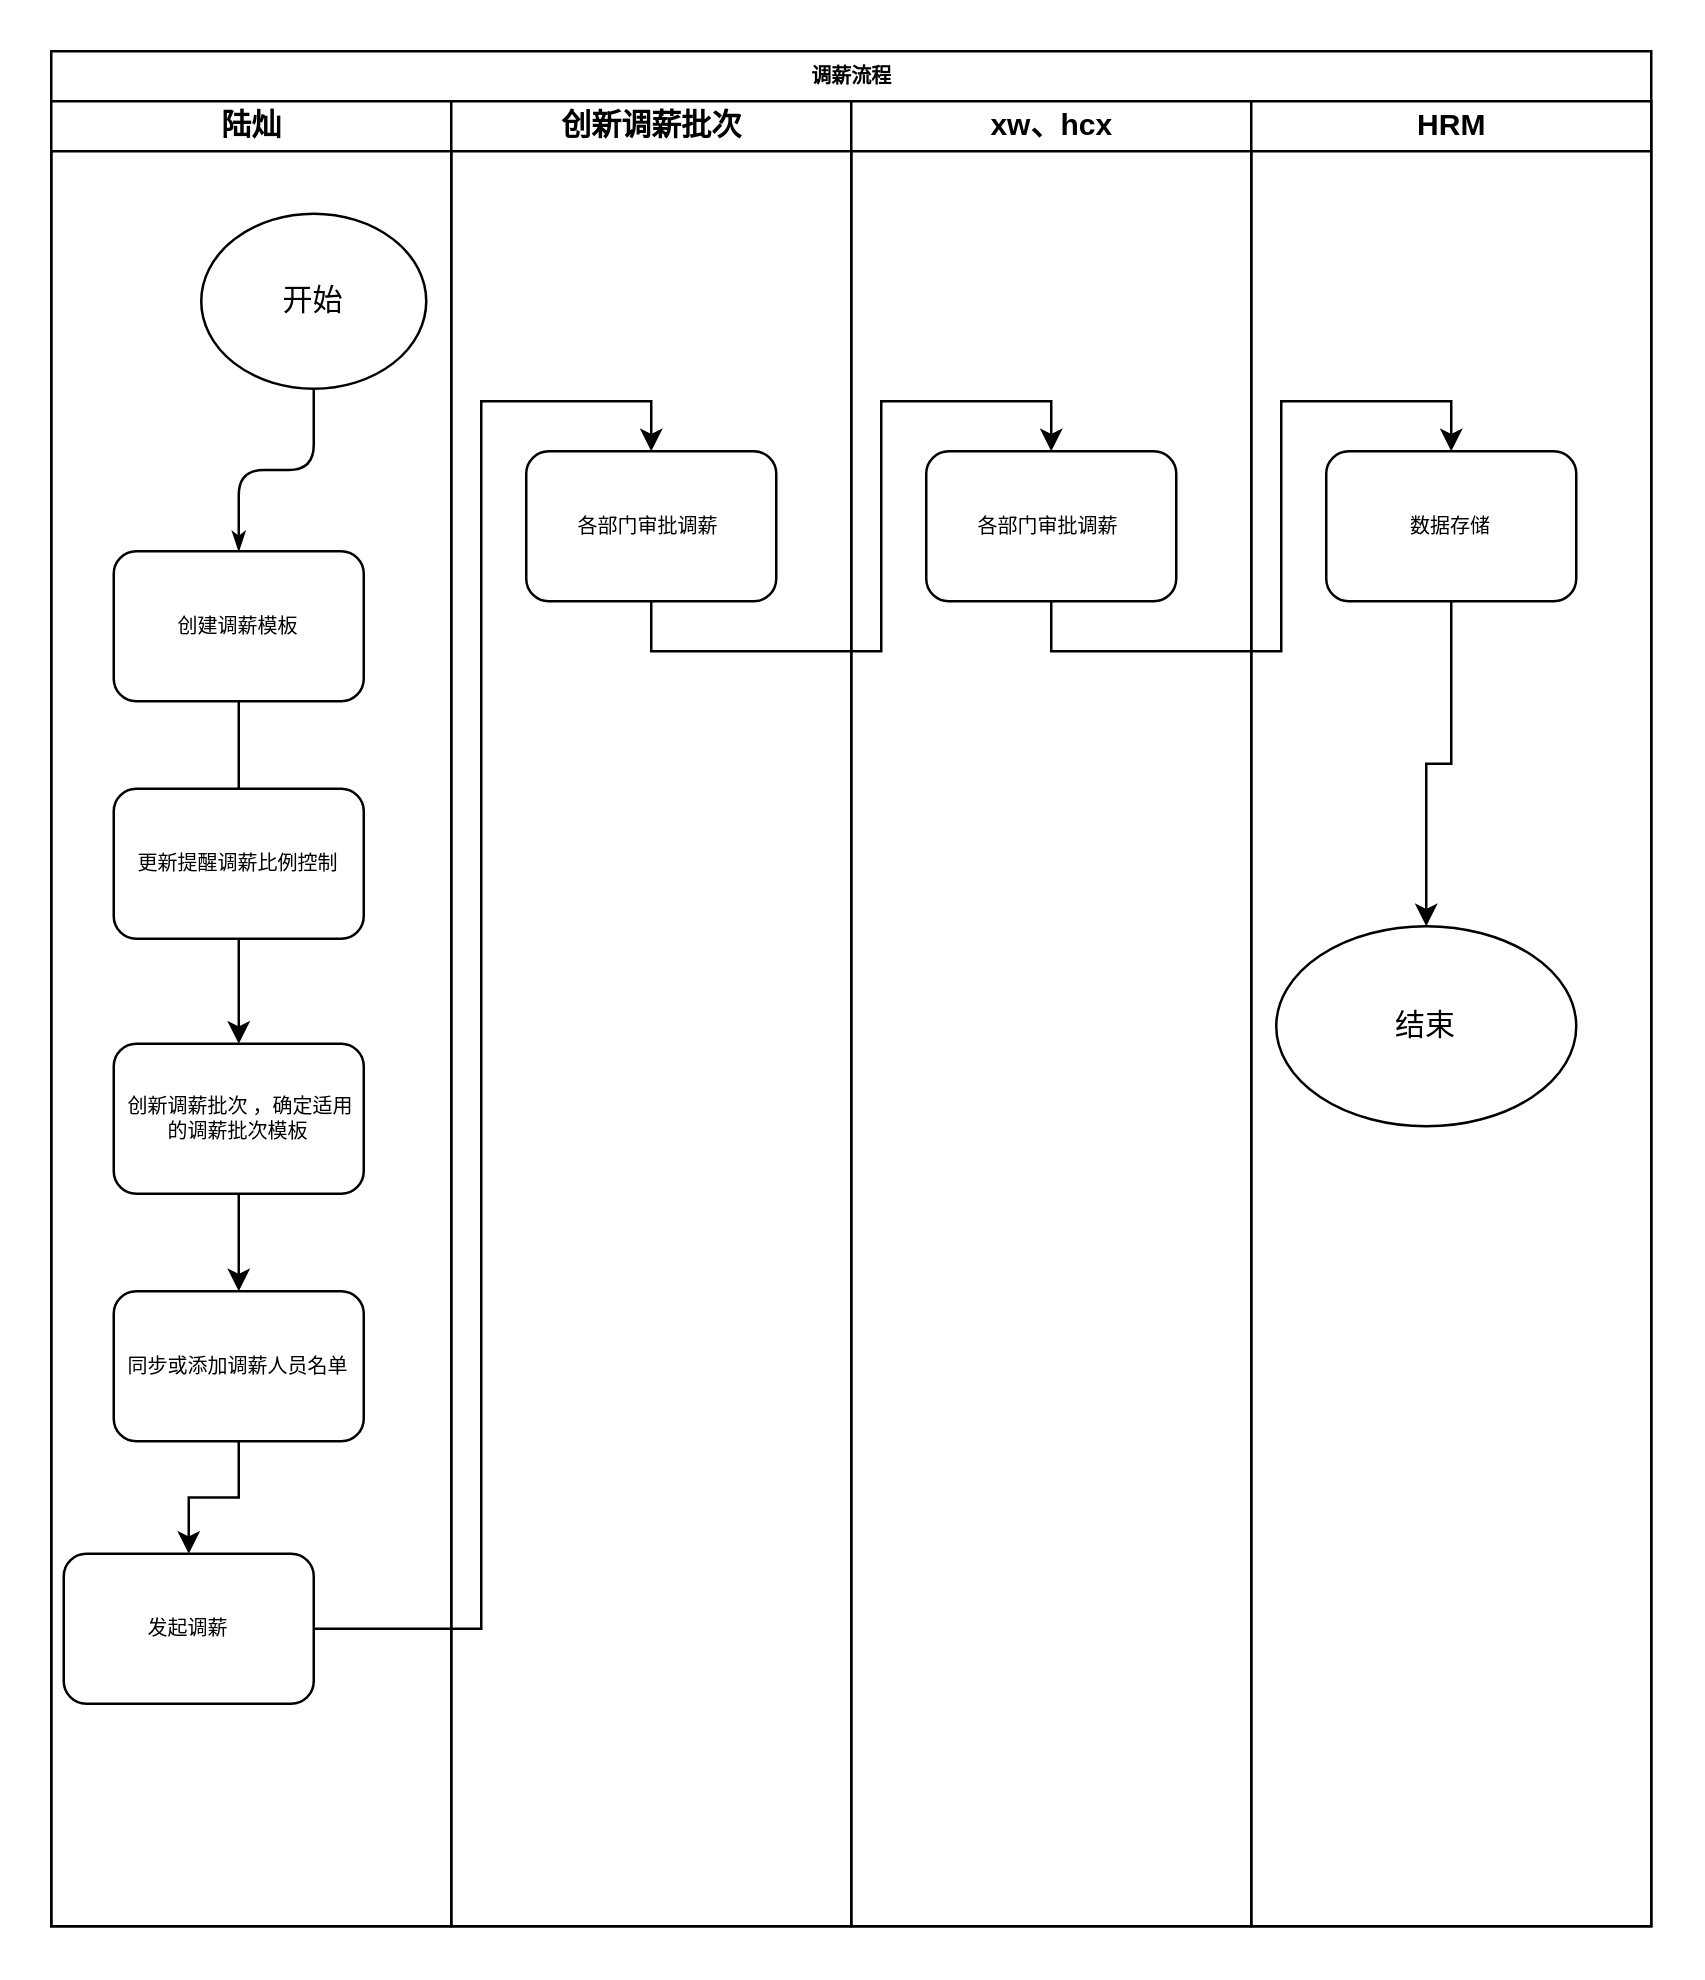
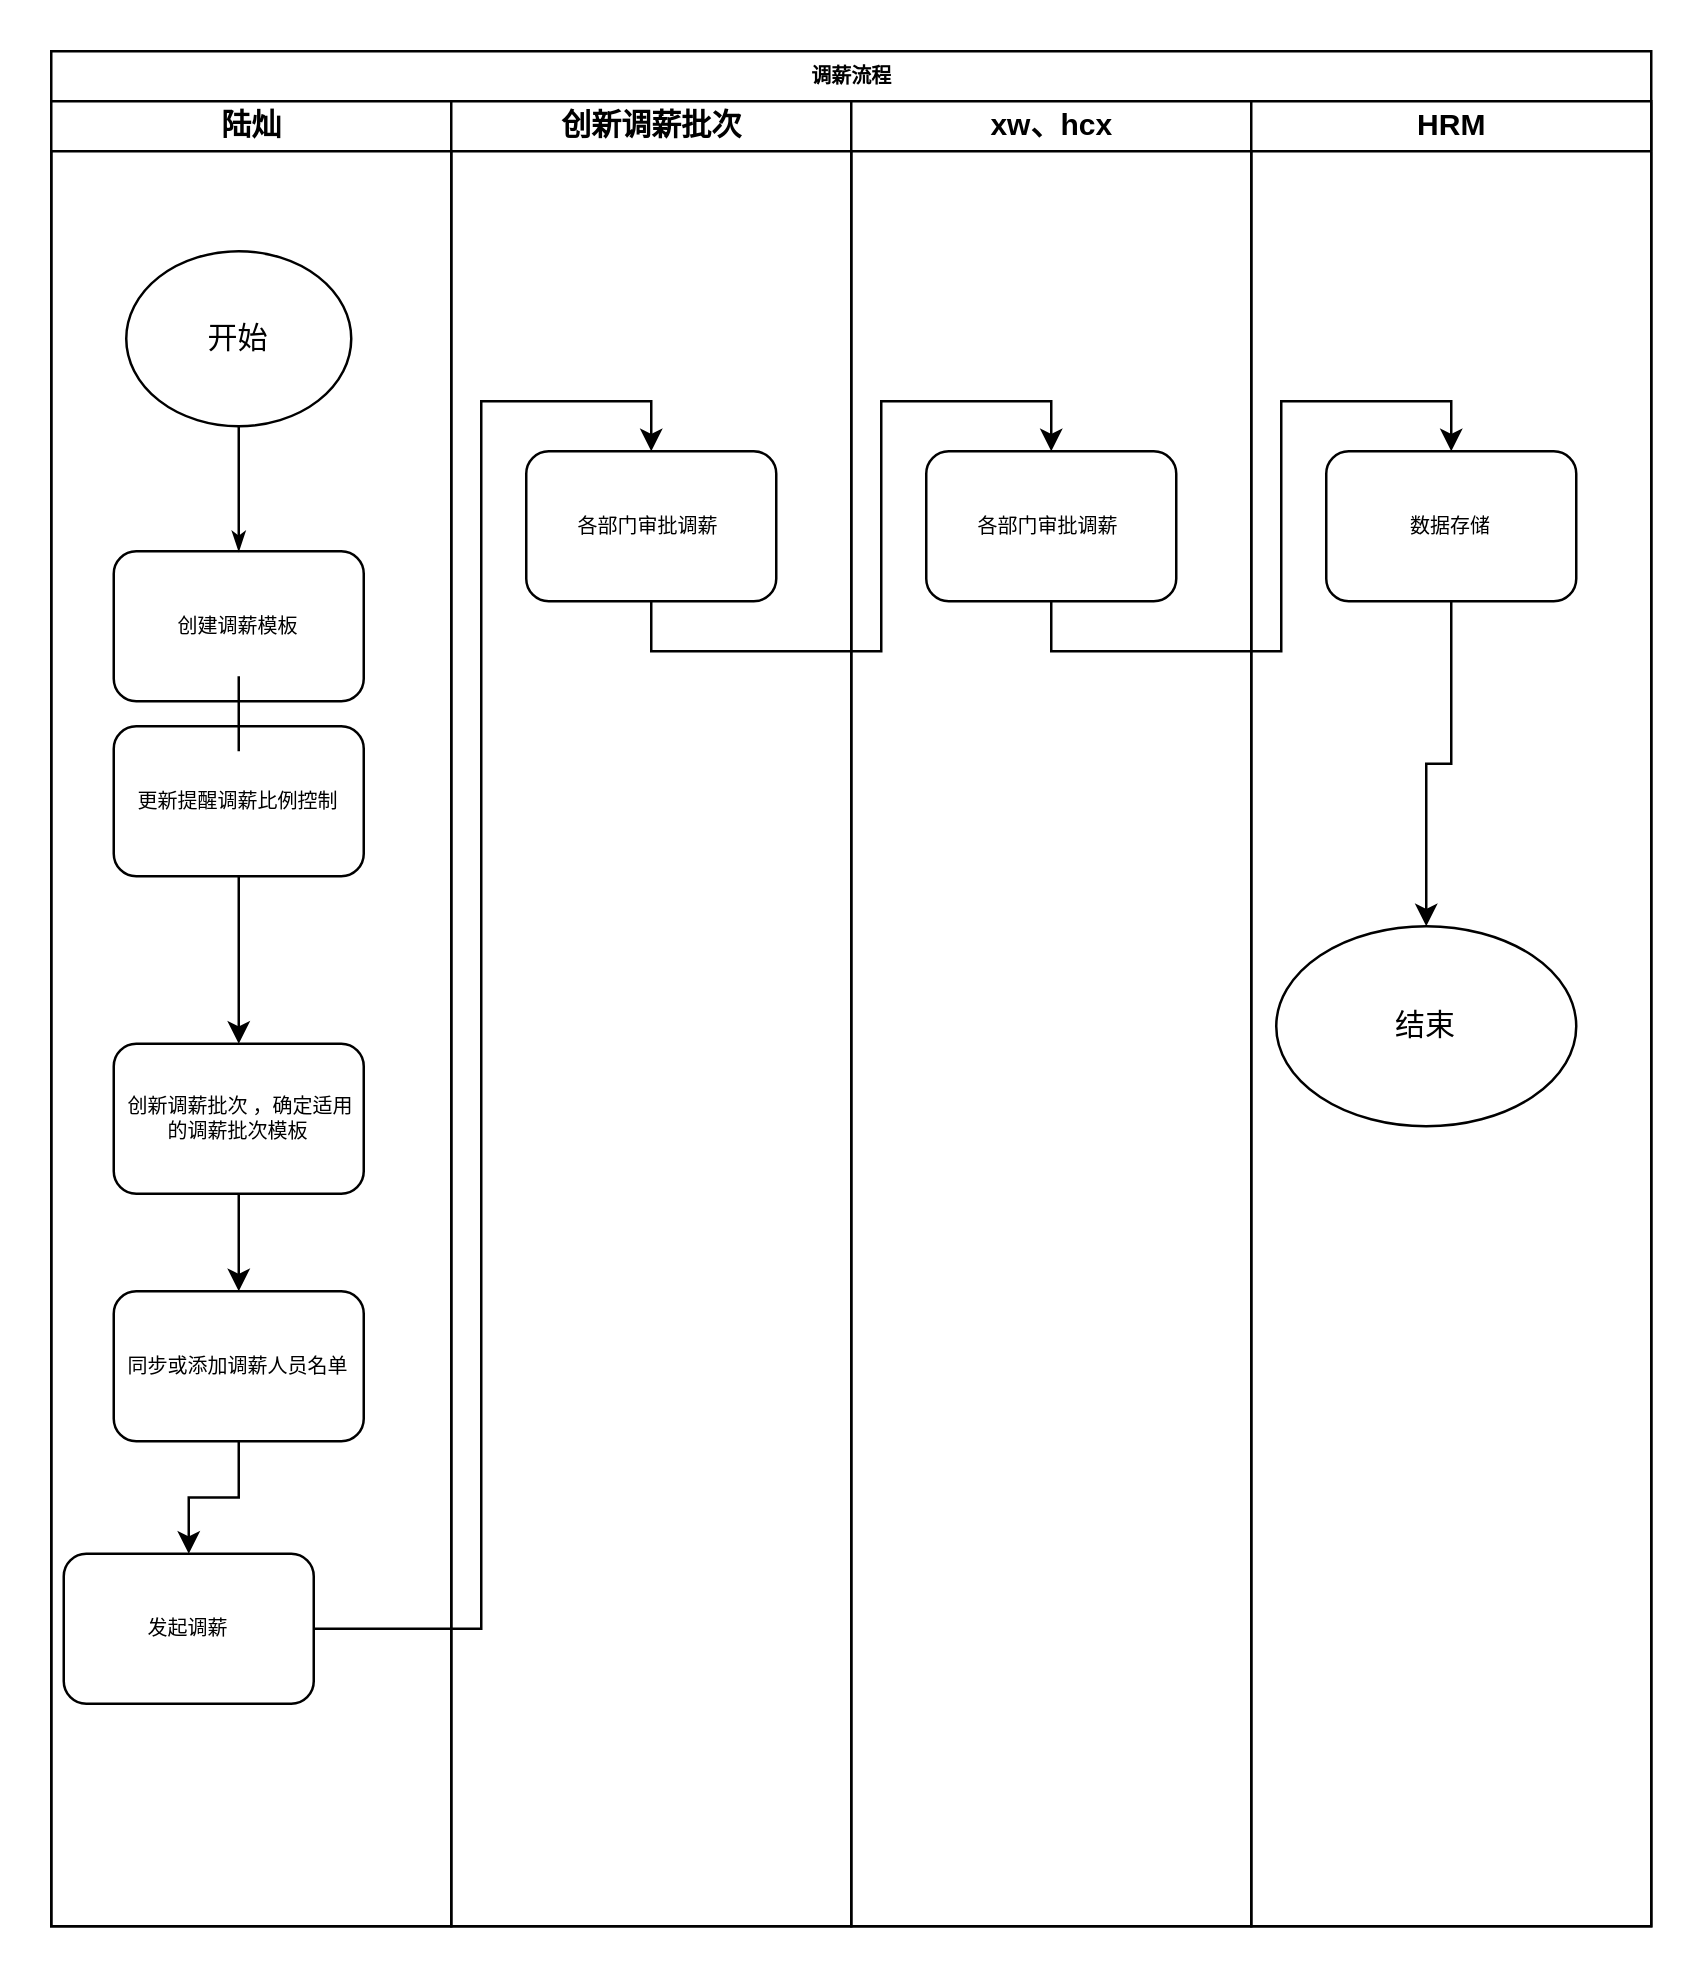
  <mxCell id="0" />
  <mxCell id="1" parent="0" />
  <mxCell id="2" value="调薪流程" style="swimlane;html=1;childLayout=stackLayout;startSize=20;rounded=0;shadow=0;labelBackgroundColor=none;strokeWidth=1;fontFamily=Verdana;fontSize=8;align=center;" parent="1" vertex="1"><mxGeometry x="20" y="20" width="640" height="750" as="geometry" /></mxCell>
  <mxCell id="3" value="陆灿" style="swimlane;html=1;startSize=20;" parent="2" vertex="1"><mxGeometry y="20" width="160" height="730" as="geometry" /></mxCell>
- <mxCell id="4" value="开始" style="ellipse;whiteSpace=wrap;html=1;" vertex="1" parent="3"><mxGeometry x="60" y="45" width="90" height="70" as="geometry" /></mxCell>
+ <mxCell id="4" value="开始" style="ellipse;whiteSpace=wrap;html=1;" vertex="1" parent="3"><mxGeometry x="30" y="60" width="90" height="70" as="geometry" /></mxCell>
  <mxCell id="5" value="创建调薪模板" style="rounded=1;whiteSpace=wrap;html=1;shadow=0;labelBackgroundColor=none;strokeWidth=1;fontFamily=Verdana;fontSize=8;align=center;" parent="3" vertex="1"><mxGeometry x="25" y="180" width="100" height="60" as="geometry" /></mxCell>
  <mxCell id="6" style="edgeStyle=orthogonalEdgeStyle;rounded=1;html=1;labelBackgroundColor=none;startArrow=none;startFill=0;startSize=5;endArrow=classicThin;endFill=1;endSize=5;jettySize=auto;orthogonalLoop=1;strokeWidth=1;fontFamily=Verdana;fontSize=8;exitX=0.5;exitY=1;exitDx=0;exitDy=0;" parent="3" source="4" target="5" edge="1"><mxGeometry relative="1" as="geometry"><mxPoint x="120" y="95" as="sourcePoint" /></mxGeometry></mxCell>
  <mxCell id="7" value="&amp;nbsp;创新调薪批次 ，确定适用的调薪批次模板" style="rounded=1;whiteSpace=wrap;html=1;shadow=0;labelBackgroundColor=none;strokeWidth=1;fontFamily=Verdana;fontSize=8;align=center;" vertex="1" parent="3"><mxGeometry x="25" y="377" width="100" height="60" as="geometry" /></mxCell>
  <mxCell id="8" value="创新调薪批次" style="swimlane;html=1;startSize=20;" parent="2" vertex="1"><mxGeometry x="160" y="20" width="160" height="730" as="geometry" /></mxCell>
  <mxCell id="9" value="各部门审批调薪&amp;nbsp;" style="rounded=1;whiteSpace=wrap;html=1;shadow=0;labelBackgroundColor=none;strokeWidth=1;fontFamily=Verdana;fontSize=8;align=center;" vertex="1" parent="8"><mxGeometry x="30" y="140" width="100" height="60" as="geometry" /></mxCell>
  <mxCell id="10" value="xw、hcx" style="swimlane;html=1;startSize=20;" parent="2" vertex="1"><mxGeometry x="320" y="20" width="160" height="730" as="geometry" /></mxCell>
  <mxCell id="11" value="各部门审批调薪&amp;nbsp;" style="rounded=1;whiteSpace=wrap;html=1;shadow=0;labelBackgroundColor=none;strokeWidth=1;fontFamily=Verdana;fontSize=8;align=center;" vertex="1" parent="10"><mxGeometry x="30" y="140" width="100" height="60" as="geometry" /></mxCell>
  <mxCell id="12" style="edgeStyle=orthogonalEdgeStyle;rounded=0;orthogonalLoop=1;jettySize=auto;html=1;exitX=0.5;exitY=1;exitDx=0;exitDy=0;entryX=0.5;entryY=0;entryDx=0;entryDy=0;" edge="1" parent="2" source="9" target="11"><mxGeometry relative="1" as="geometry"><Array as="points"><mxPoint x="240" y="240" /><mxPoint x="332" y="240" /><mxPoint x="332" y="140" /><mxPoint x="400" y="140" /></Array></mxGeometry></mxCell>
  <mxCell id="13" value="HRM" style="swimlane;html=1;startSize=20;" vertex="1" parent="2"><mxGeometry x="480" y="20" width="160" height="730" as="geometry" /></mxCell>
  <mxCell id="14" style="edgeStyle=orthogonalEdgeStyle;rounded=0;orthogonalLoop=1;jettySize=auto;html=1;exitX=0.5;exitY=1;exitDx=0;exitDy=0;entryX=0.5;entryY=0;entryDx=0;entryDy=0;" edge="1" parent="13" source="15" target="16"><mxGeometry relative="1" as="geometry" /></mxCell>
  <mxCell id="15" value="数据存储" style="rounded=1;whiteSpace=wrap;html=1;shadow=0;labelBackgroundColor=none;strokeWidth=1;fontFamily=Verdana;fontSize=8;align=center;" vertex="1" parent="13"><mxGeometry x="30" y="140" width="100" height="60" as="geometry" /></mxCell>
  <mxCell id="16" value="结束" style="ellipse;whiteSpace=wrap;html=1;" vertex="1" parent="13"><mxGeometry x="10" y="330" width="120" height="80" as="geometry" /></mxCell>
  <mxCell id="17" style="edgeStyle=orthogonalEdgeStyle;rounded=0;orthogonalLoop=1;jettySize=auto;html=1;exitX=0.5;exitY=1;exitDx=0;exitDy=0;entryX=0.5;entryY=0;entryDx=0;entryDy=0;" edge="1" parent="2" source="11" target="15"><mxGeometry relative="1" as="geometry"><Array as="points"><mxPoint x="400" y="240" /><mxPoint x="492" y="240" /><mxPoint x="492" y="140" /><mxPoint x="560" y="140" /></Array></mxGeometry></mxCell>
  <mxCell id="18" value="" style="edgeStyle=orthogonalEdgeStyle;rounded=0;orthogonalLoop=1;jettySize=auto;html=1;" edge="1" parent="1" source="19" target="7"><mxGeometry relative="1" as="geometry" /></mxCell>
- <mxCell id="19" value="更新提醒调薪比例控制" style="rounded=1;whiteSpace=wrap;html=1;shadow=0;labelBackgroundColor=none;strokeWidth=1;fontFamily=Verdana;fontSize=8;align=center;" vertex="1" parent="1"><mxGeometry x="45" y="315" width="100" height="60" as="geometry" /></mxCell>
+ <mxCell id="19" value="更新提醒调薪比例控制" style="rounded=1;whiteSpace=wrap;html=1;shadow=0;labelBackgroundColor=none;strokeWidth=1;fontFamily=Verdana;fontSize=8;align=center;" vertex="1" parent="1"><mxGeometry x="45" y="290" width="100" height="60" as="geometry" /></mxCell>
  <mxCell id="20" value="" style="edgeStyle=orthogonalEdgeStyle;rounded=0;orthogonalLoop=1;jettySize=auto;html=1;endArrow=none;" edge="1" parent="1" source="5" target="19"><mxGeometry relative="1" as="geometry" /></mxCell>
  <mxCell id="21" value="" style="edgeStyle=orthogonalEdgeStyle;rounded=0;orthogonalLoop=1;jettySize=auto;html=1;" edge="1" parent="1" source="22" target="25"><mxGeometry relative="1" as="geometry" /></mxCell>
  <mxCell id="22" value="同步或添加调薪人员名单" style="rounded=1;whiteSpace=wrap;html=1;shadow=0;labelBackgroundColor=none;strokeWidth=1;fontFamily=Verdana;fontSize=8;align=center;" vertex="1" parent="1"><mxGeometry x="45" y="516" width="100" height="60" as="geometry" /></mxCell>
  <mxCell id="23" value="" style="edgeStyle=orthogonalEdgeStyle;rounded=0;orthogonalLoop=1;jettySize=auto;html=1;" edge="1" parent="1" source="7" target="22"><mxGeometry relative="1" as="geometry" /></mxCell>
  <mxCell id="24" style="edgeStyle=orthogonalEdgeStyle;rounded=0;orthogonalLoop=1;jettySize=auto;html=1;exitX=1;exitY=0.5;exitDx=0;exitDy=0;entryX=0.5;entryY=0;entryDx=0;entryDy=0;" edge="1" parent="1" source="25" target="9"><mxGeometry relative="1" as="geometry"><Array as="points"><mxPoint x="192" y="651" /><mxPoint x="192" y="160" /><mxPoint x="260" y="160" /></Array></mxGeometry></mxCell>
  <mxCell id="25" value="发起调薪" style="rounded=1;whiteSpace=wrap;html=1;shadow=0;labelBackgroundColor=none;strokeWidth=1;fontFamily=Verdana;fontSize=8;align=center;" vertex="1" parent="1"><mxGeometry x="25" y="621" width="100" height="60" as="geometry" /></mxCell>
